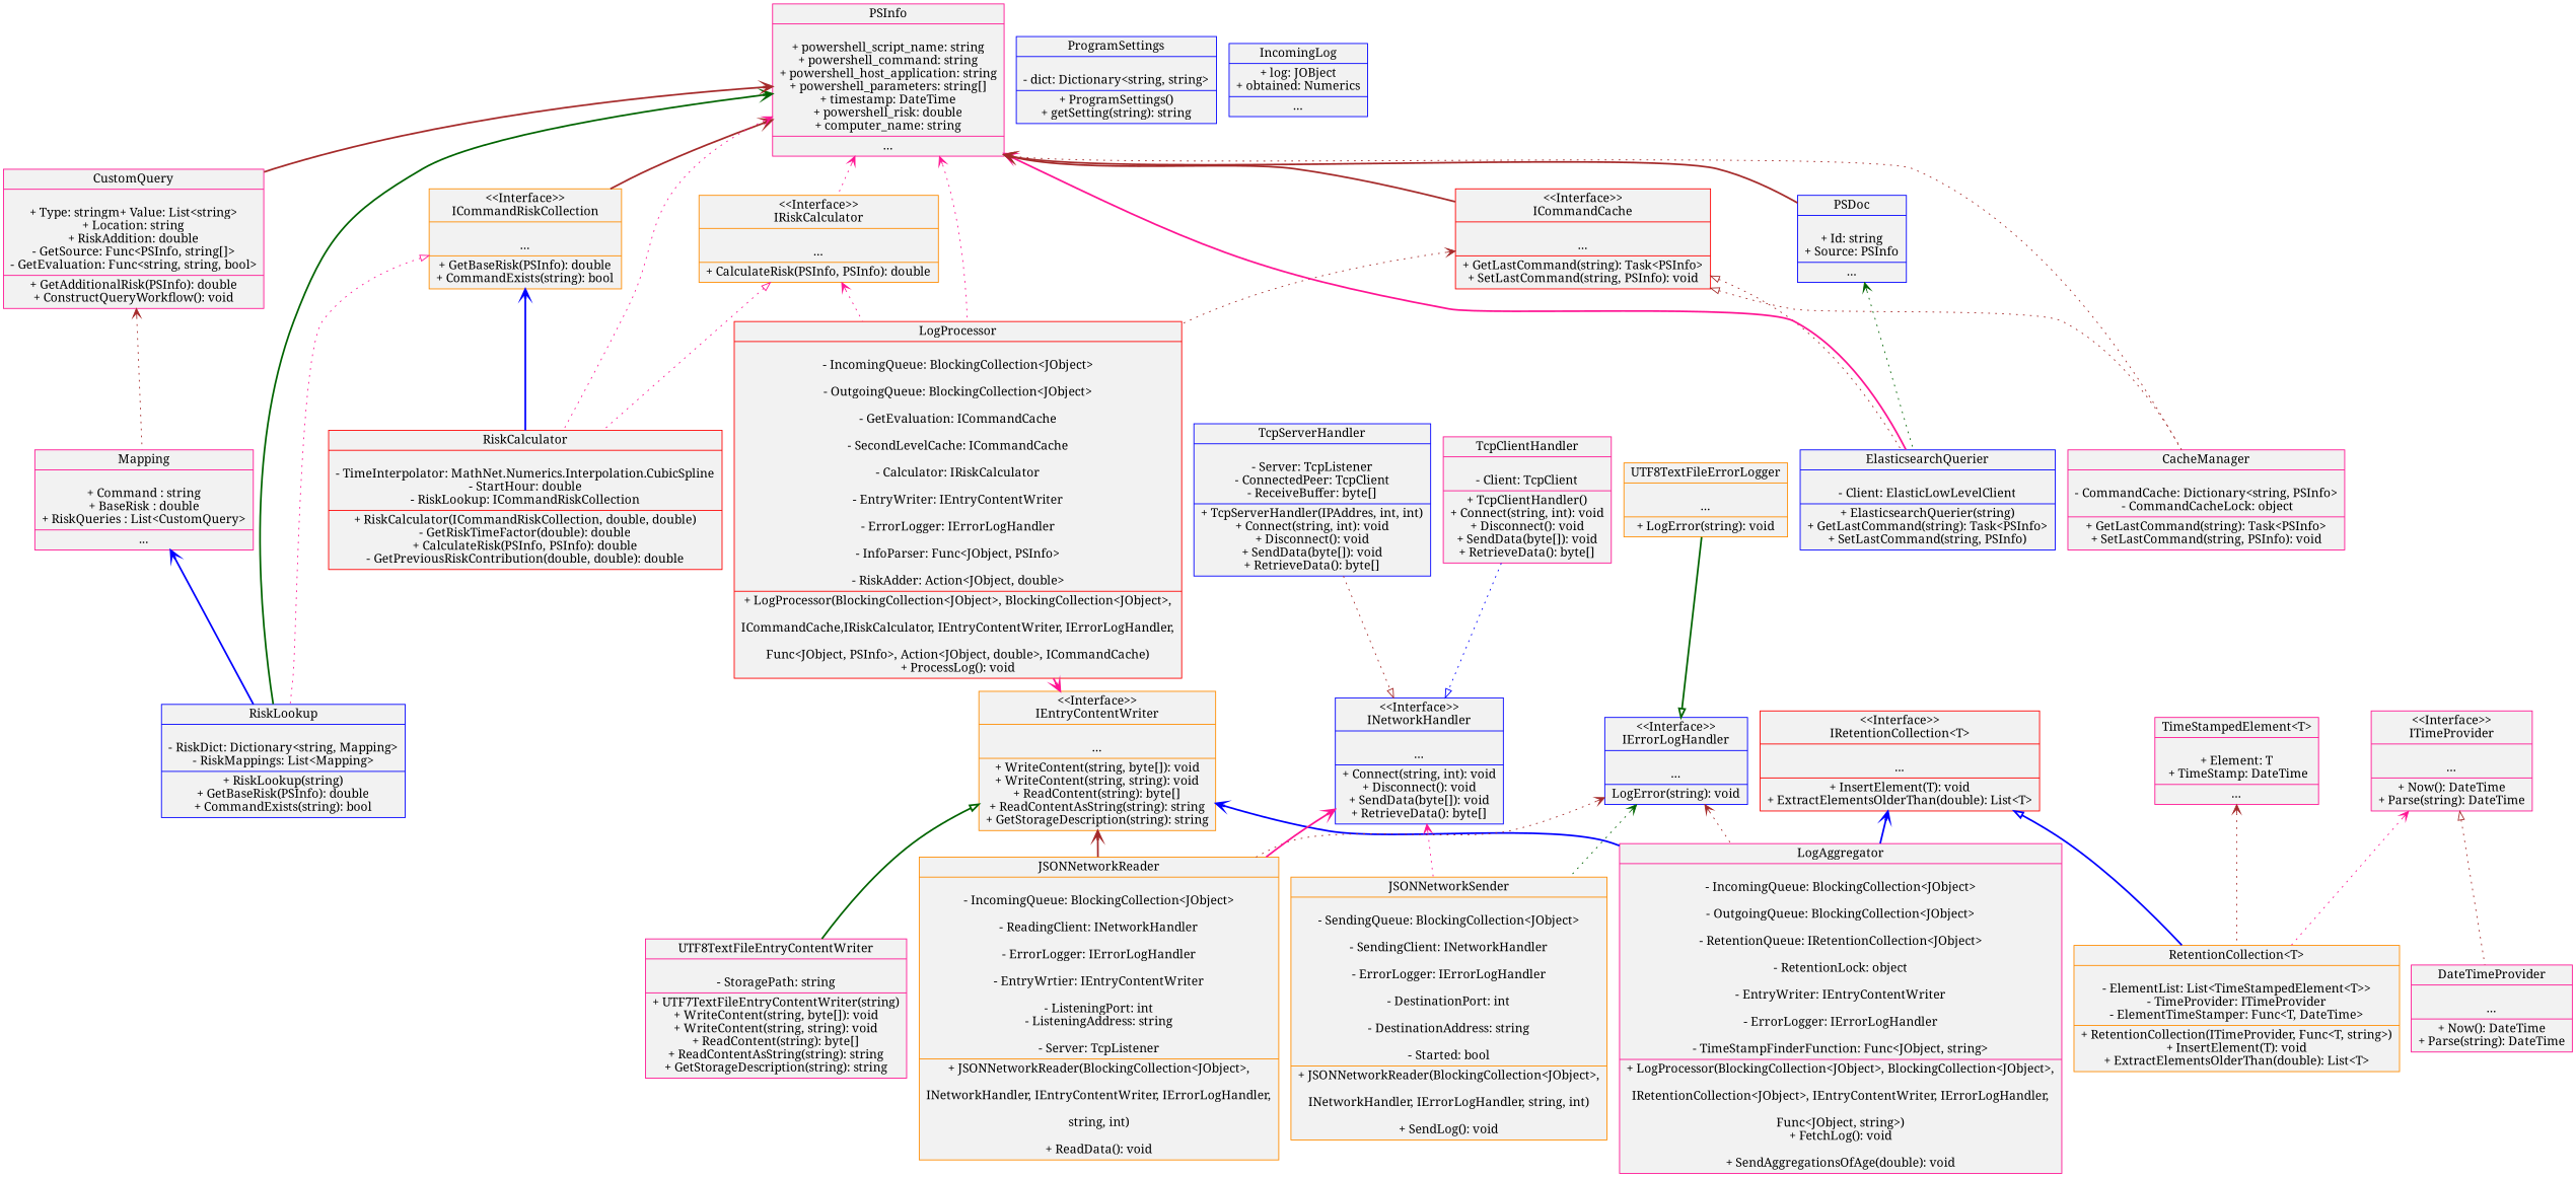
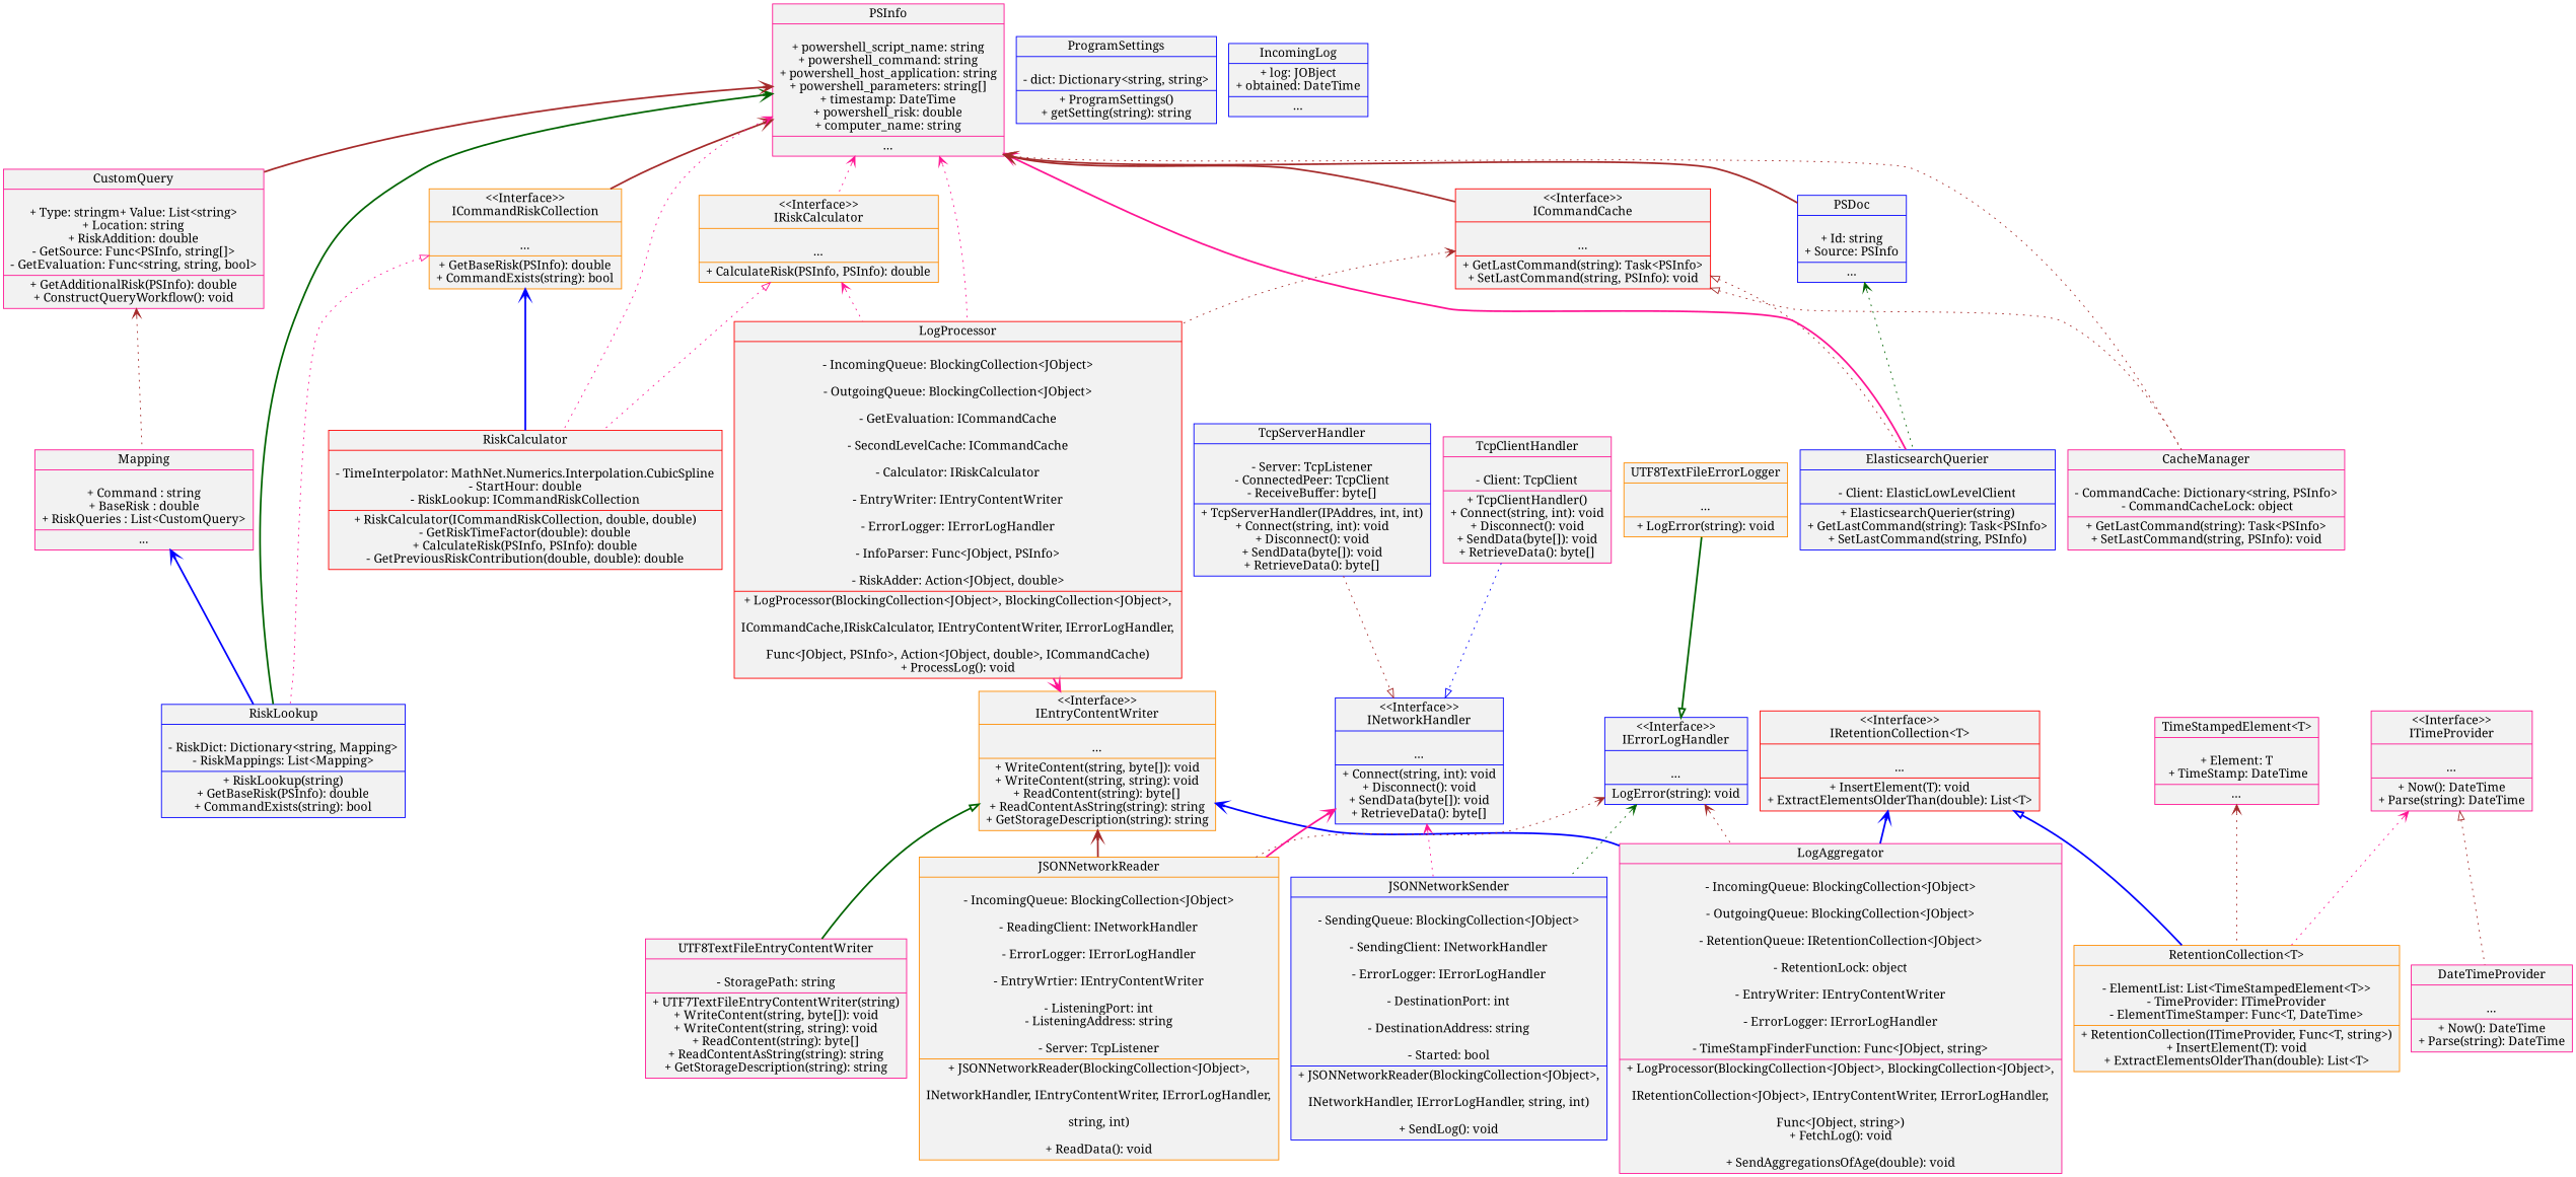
  digraph {
    autosize=false
    fontname="Noto Serif"
    fontsize=20
    nodesep=0.2
    ranksep=0.2
    node [color=deeppink fillcolor=gray95 fontname="Noto Serif" shape=record style=filled]
    edge [arrowhead=empty arrowtail=vee color=brown dir=back fontname="Noto Serif" style=dotted weight=1.0]
    n1 [label="{Mapping|\n+ Command : string\n+ BaseRisk : double\n+ RiskQueries : List\<CustomQuery\>|...}"]
    n2 [color=blue label="{RiskLookup|\n- RiskDict: Dictionary\<string, Mapping\>\n- RiskMappings: List\<Mapping\>| + RiskLookup(string)\n+ GetBaseRisk(PSInfo): double\n+ CommandExists(string): bool}"]
    n3 [color=blue label="{ProgramSettings|\n- dict: Dictionary\<string, string\>|+ ProgramSettings()\n+ getSetting(string): string}"]
    n4 [label="{CustomQuery|\n+ Type: string\m+ Value: List\<string\>\n+ Location: string\n+ RiskAddition: double\n- GetSource: Func\<PSInfo, string[]\>\n- GetEvaluation: Func\<string, string, bool\>|+ GetAdditionalRisk(PSInfo): double\n+ ConstructQueryWorkflow(): void}"]
    n5 [color=darkorange label="{\<\<Interface\>\>\nICommandRiskCollection|\n...|+ GetBaseRisk(PSInfo): double\n+ CommandExists(string): bool}"]
    n6 [color=red label="{RiskCalculator|\n- TimeInterpolator: MathNet.Numerics.Interpolation.CubicSpline\n- StartHour: double\n- RiskLookup: ICommandRiskCollection|+ RiskCalculator(ICommandRiskCollection, double, double)\n- GetRiskTimeFactor(double): double\n+ CalculateRisk(PSInfo, PSInfo): double\n- GetPreviousRiskContribution(double, double): double}"]
    n7 [color=darkorange label="{\<\<Interface\>\>\nIRiskCalculator|\n...|+ CalculateRisk(PSInfo, PSInfo): double}"]
    n8 [color=red label="{LogProcessor|\n- IncomingQueue: BlockingCollection\<JObject\>\n\n- OutgoingQueue: BlockingCollection\<JObject\>\n\n- GetEvaluation: ICommandCache\n\n- SecondLevelCache: ICommandCache\n\n- Calculator: IRiskCalculator\n\n- EntryWriter: IEntryContentWriter\n\n- ErrorLogger: IErrorLogHandler\n\n- InfoParser: Func\<JObject, PSInfo\>\n\n- RiskAdder: Action\<JObject, double\>\n|+ LogProcessor(BlockingCollection\<JObject\>, BlockingCollection\<JObject\>,\n\nICommandCache,IRiskCalculator, IEntryContentWriter, IErrorLogHandler,\n\nFunc\<JObject, PSInfo\>, Action\<JObject, double\>, ICommandCache)\n+ ProcessLog(): void}"]
    n9 [color=darkorange label="{\<\<Interface\>\>\nIEntryContentWriter|\n...|+ WriteContent(string, byte[]): void\n+ WriteContent(string, string): void\n+ ReadContent(string): byte[]\n+ ReadContentAsString(string): string\n+ GetStorageDescription(string): string}"]
    n10 [color=blue label="{PSDoc|\n+ Id: string\n+ Source: PSInfo|...}"]
    n11 [color=blue label="{ElasticsearchQuerier|\n- Client: ElasticLowLevelClient|+ ElasticsearchQuerier(string)\n+ GetLastCommand(string): Task\<PSInfo\>\n+ SetLastCommand(string, PSInfo)}"]
    n12 [color=red label="{\<\<Interface\>\>\nICommandCache|\n...|+ GetLastCommand(string): Task\<PSInfo\>\n+ SetLastCommand(string, PSInfo): void}"]
    n13 [label="{CacheManager|\n- CommandCache: Dictionary\<string, PSInfo\>\n - CommandCacheLock: object|+ GetLastCommand(string): Task\<PSInfo\>\n+ SetLastCommand(string, PSInfo): void}"]
    n14 [label="{PSInfo|\n+ powershell_script_name: string\n+ powershell_command: string\n+ powershell_host_application: string\n+ powershell_parameters: string[]\n+ timestamp: DateTime\n+ powershell_risk: double\n+ computer_name: string|...}"]
    n15 [label="{LogAggregator|\n- IncomingQueue: BlockingCollection\<JObject\>\n\n- OutgoingQueue: BlockingCollection\<JObject\>\n\n- RetentionQueue: IRetentionCollection\<JObject\>\n\n- RetentionLock: object\n\n- EntryWriter: IEntryContentWriter\n\n- ErrorLogger: IErrorLogHandler\n\n- TimeStampFinderFunction: Func\<JObject, string\>\n|+ LogProcessor(BlockingCollection\<JObject\>, BlockingCollection\<JObject\>,\n\nIRetentionCollection\<JObject\>, IEntryContentWriter, IErrorLogHandler,\n\nFunc\<JObject, string\>)\n+ FetchLog(): void\n\n+ SendAggregationsOfAge(double): void}"]
-   n16 [color=blue label="{IncomingLog|+ log: JOBject\n+ obtained: Numerics|...}"]
+   n16 [color=blue label="{IncomingLog|+ log: JOBject\n+ obtained: DateTime|...}"]
    n17 [color=darkorange label="{JSONNetworkReader|\n- IncomingQueue: BlockingCollection\<JObject\>\n\n- ReadingClient: INetworkHandler\n\n- ErrorLogger: IErrorLogHandler\n\n- EntryWrtier: IEntryContentWriter\n\n- ListeningPort: int\n- ListeningAddress: string\n\n- Server: TcpListener\n|+ JSONNetworkReader(BlockingCollection\<JObject\>,\n\nINetworkHandler, IEntryContentWriter, IErrorLogHandler,\n\nstring, int)\n\n+ ReadData(): void}"]
    n18 [label="{UTF8TextFileEntryContentWriter|\n- StoragePath: string|+ UTF7TextFileEntryContentWriter(string)\n+ WriteContent(string, byte[]): void\n+ WriteContent(string, string): void\n+ ReadContent(string): byte[]\n+ ReadContentAsString(string): string\n+ GetStorageDescription(string): string}"]
-   n19 [color=darkorange label="{JSONNetworkSender|\n- SendingQueue: BlockingCollection\<JObject\>\n\n- SendingClient: INetworkHandler\n\n- ErrorLogger: IErrorLogHandler\n\n- DestinationPort: int\n\n- DestinationAddress: string\n\n- Started: bool\n|+ JSONNetworkReader(BlockingCollection\<JObject\>,\n\nINetworkHandler, IErrorLogHandler, string, int)\n\n+ SendLog(): void}"]
+   n19 [color=blue label="{JSONNetworkSender|\n- SendingQueue: BlockingCollection\<JObject\>\n\n- SendingClient: INetworkHandler\n\n- ErrorLogger: IErrorLogHandler\n\n- DestinationPort: int\n\n- DestinationAddress: string\n\n- Started: bool\n|+ JSONNetworkReader(BlockingCollection\<JObject\>,\n\nINetworkHandler, IErrorLogHandler, string, int)\n\n+ SendLog(): void}"]
    n20 [color=blue label="{\<\<Interface\>\>\nIErrorLogHandler|\n...|LogError(string): void}"]
    n21 [color=darkorange label="{UTF8TextFileErrorLogger|\n...|+ LogError(string): void}"]
    n22 [color=blue label="{\<\<Interface\>\>\nINetworkHandler|\n...|+ Connect(string, int): void\n+ Disconnect(): void\n+ SendData(byte[]): void\n+ RetrieveData(): byte[]}"]
    n23 [label="{TcpClientHandler|\n- Client: TcpClient|+ TcpClientHandler()\n+ Connect(string, int): void\n+ Disconnect(): void\n+ SendData(byte[]): void\n+ RetrieveData(): byte[]}"]
    n24 [color=blue label="{TcpServerHandler|\n- Server: TcpListener\n- ConnectedPeer: TcpClient\n- ReceiveBuffer: byte[]|+ TcpServerHandler(IPAddres, int, int)\n+ Connect(string, int): void\n+ Disconnect(): void\n+ SendData(byte[]): void\n+ RetrieveData(): byte[]}"]
    n25 [label="{TimeStampedElement\<T\>|\n+ Element: T\n + TimeStamp: DateTime|...}"]
    n26 [color=darkorange label="{RetentionCollection\<T\>|\n- ElementList: List\<TimeStampedElement\<T\>\>\n- TimeProvider: ITimeProvider\n- ElementTimeStamper: Func\<T, DateTime\>|+ RetentionCollection(ITimeProvider, Func\<T, string\>)\n+ InsertElement(T): void\n+ ExtractElementsOlderThan(double): List\<T\>}"]
    n27 [label="{\<\<Interface\>\>\nITimeProvider|\n...|+ Now(): DateTime\n+ Parse(string): DateTime}"]
    n28 [label="{DateTimeProvider|\n...|+ Now(): DateTime\n+ Parse(string): DateTime}"]
    n29 [color=red label="{\<\<Interface\>\>\nIRetentionCollection\<T\>|\n...|+ InsertElement(T): void\n+ ExtractElementsOlderThan(double): List\<T\>}"]
    n1 -> n2 [color=blue style=bold]
    n4 -> n1
    n5 -> n2 [arrowtail=onormal color=deeppink]
    n5 -> n6 [color=blue style=bold]
    n7 -> n6 [arrowtail=onormal color=deeppink]
    n7 -> n8 [color=deeppink]
    n8 -> n9 [arrowhead=vee arrowtail=empty color=deeppink dir=forward style=bold]
    n9 -> n15 [color=blue style=bold]
    n9 -> n17 [style=bold]
    n9 -> n18 [arrowtail=onormal color=darkgreen style=bold]
    n10 -> n11 [color=darkgreen]
    n12 -> n8
    n12 -> n11 [arrowtail=onormal]
    n12 -> n13 [arrowtail=onormal]
    n14 -> n2 [color=darkgreen style=bold]
    n14 -> n4 [style=bold]
    n14 -> n5 [style=bold]
    n14 -> n6 [color=deeppink]
    n14 -> n7 [color=deeppink]
    n14 -> n8 [color=deeppink]
    n14 -> n10 [style=bold]
    n14 -> n11 [color=deeppink style=bold]
    n14 -> n12 [style=bold]
    n14 -> n13
    n20 -> n15
    n20 -> n17
    n20 -> n19 [color=darkgreen]
    n21 -> n20 [arrowtail=onormal color=darkgreen dir=forward style=bold]
    n22 -> n17 [color=deeppink style=bold]
    n22 -> n19 [color=deeppink]
    n23 -> n22 [arrowtail=onormal color=blue dir=forward]
    n24 -> n22 [arrowtail=onormal dir=forward]
    n25 -> n26
    n27 -> n26 [color=deeppink]
    n27 -> n28 [arrowtail=onormal]
    n29 -> n15 [color=blue style=bold]
    n29 -> n26 [arrowtail=onormal color=blue style=bold]
  }
